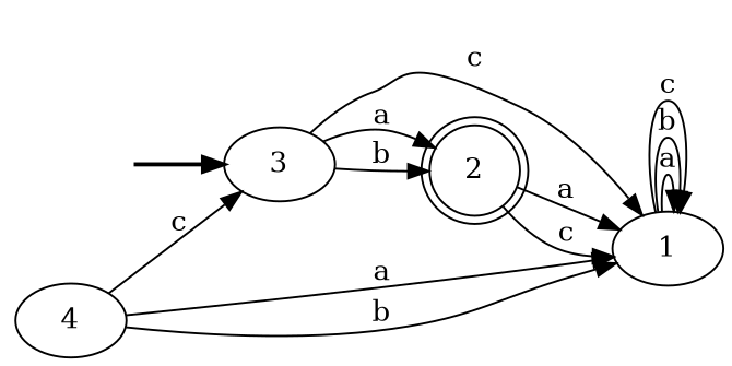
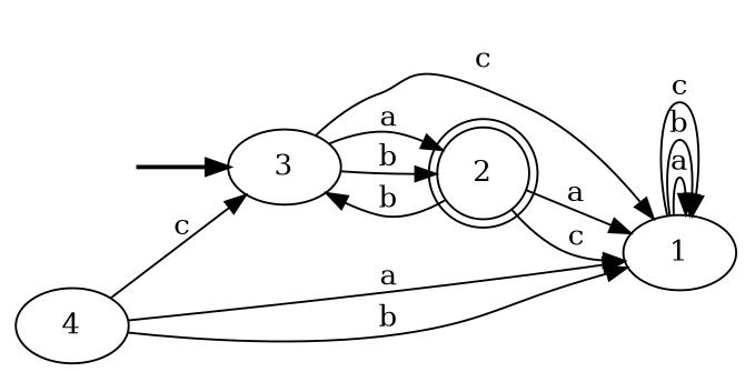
  digraph {
    rankdir=LR
    fake [style=invisible]
    3 [root=true]
    1
    2 [shape=doublecircle]
    n5 [label=4]
    fake -> 3 [style=bold]
    3 -> 1 [label=c]
    3 -> 2 [label=a]
    3 -> 2 [label=b]
    1 -> 1 [label=a]
    1 -> 1 [label=b]
    1 -> 1 [label=c]
+   2 -> 3 [label=b]
    2 -> 1 [label=a]
    2 -> 1 [label=c]
    n5 -> 3 [label=c]
    n5 -> 1 [label=a]
    n5 -> 1 [label=b]
  }
